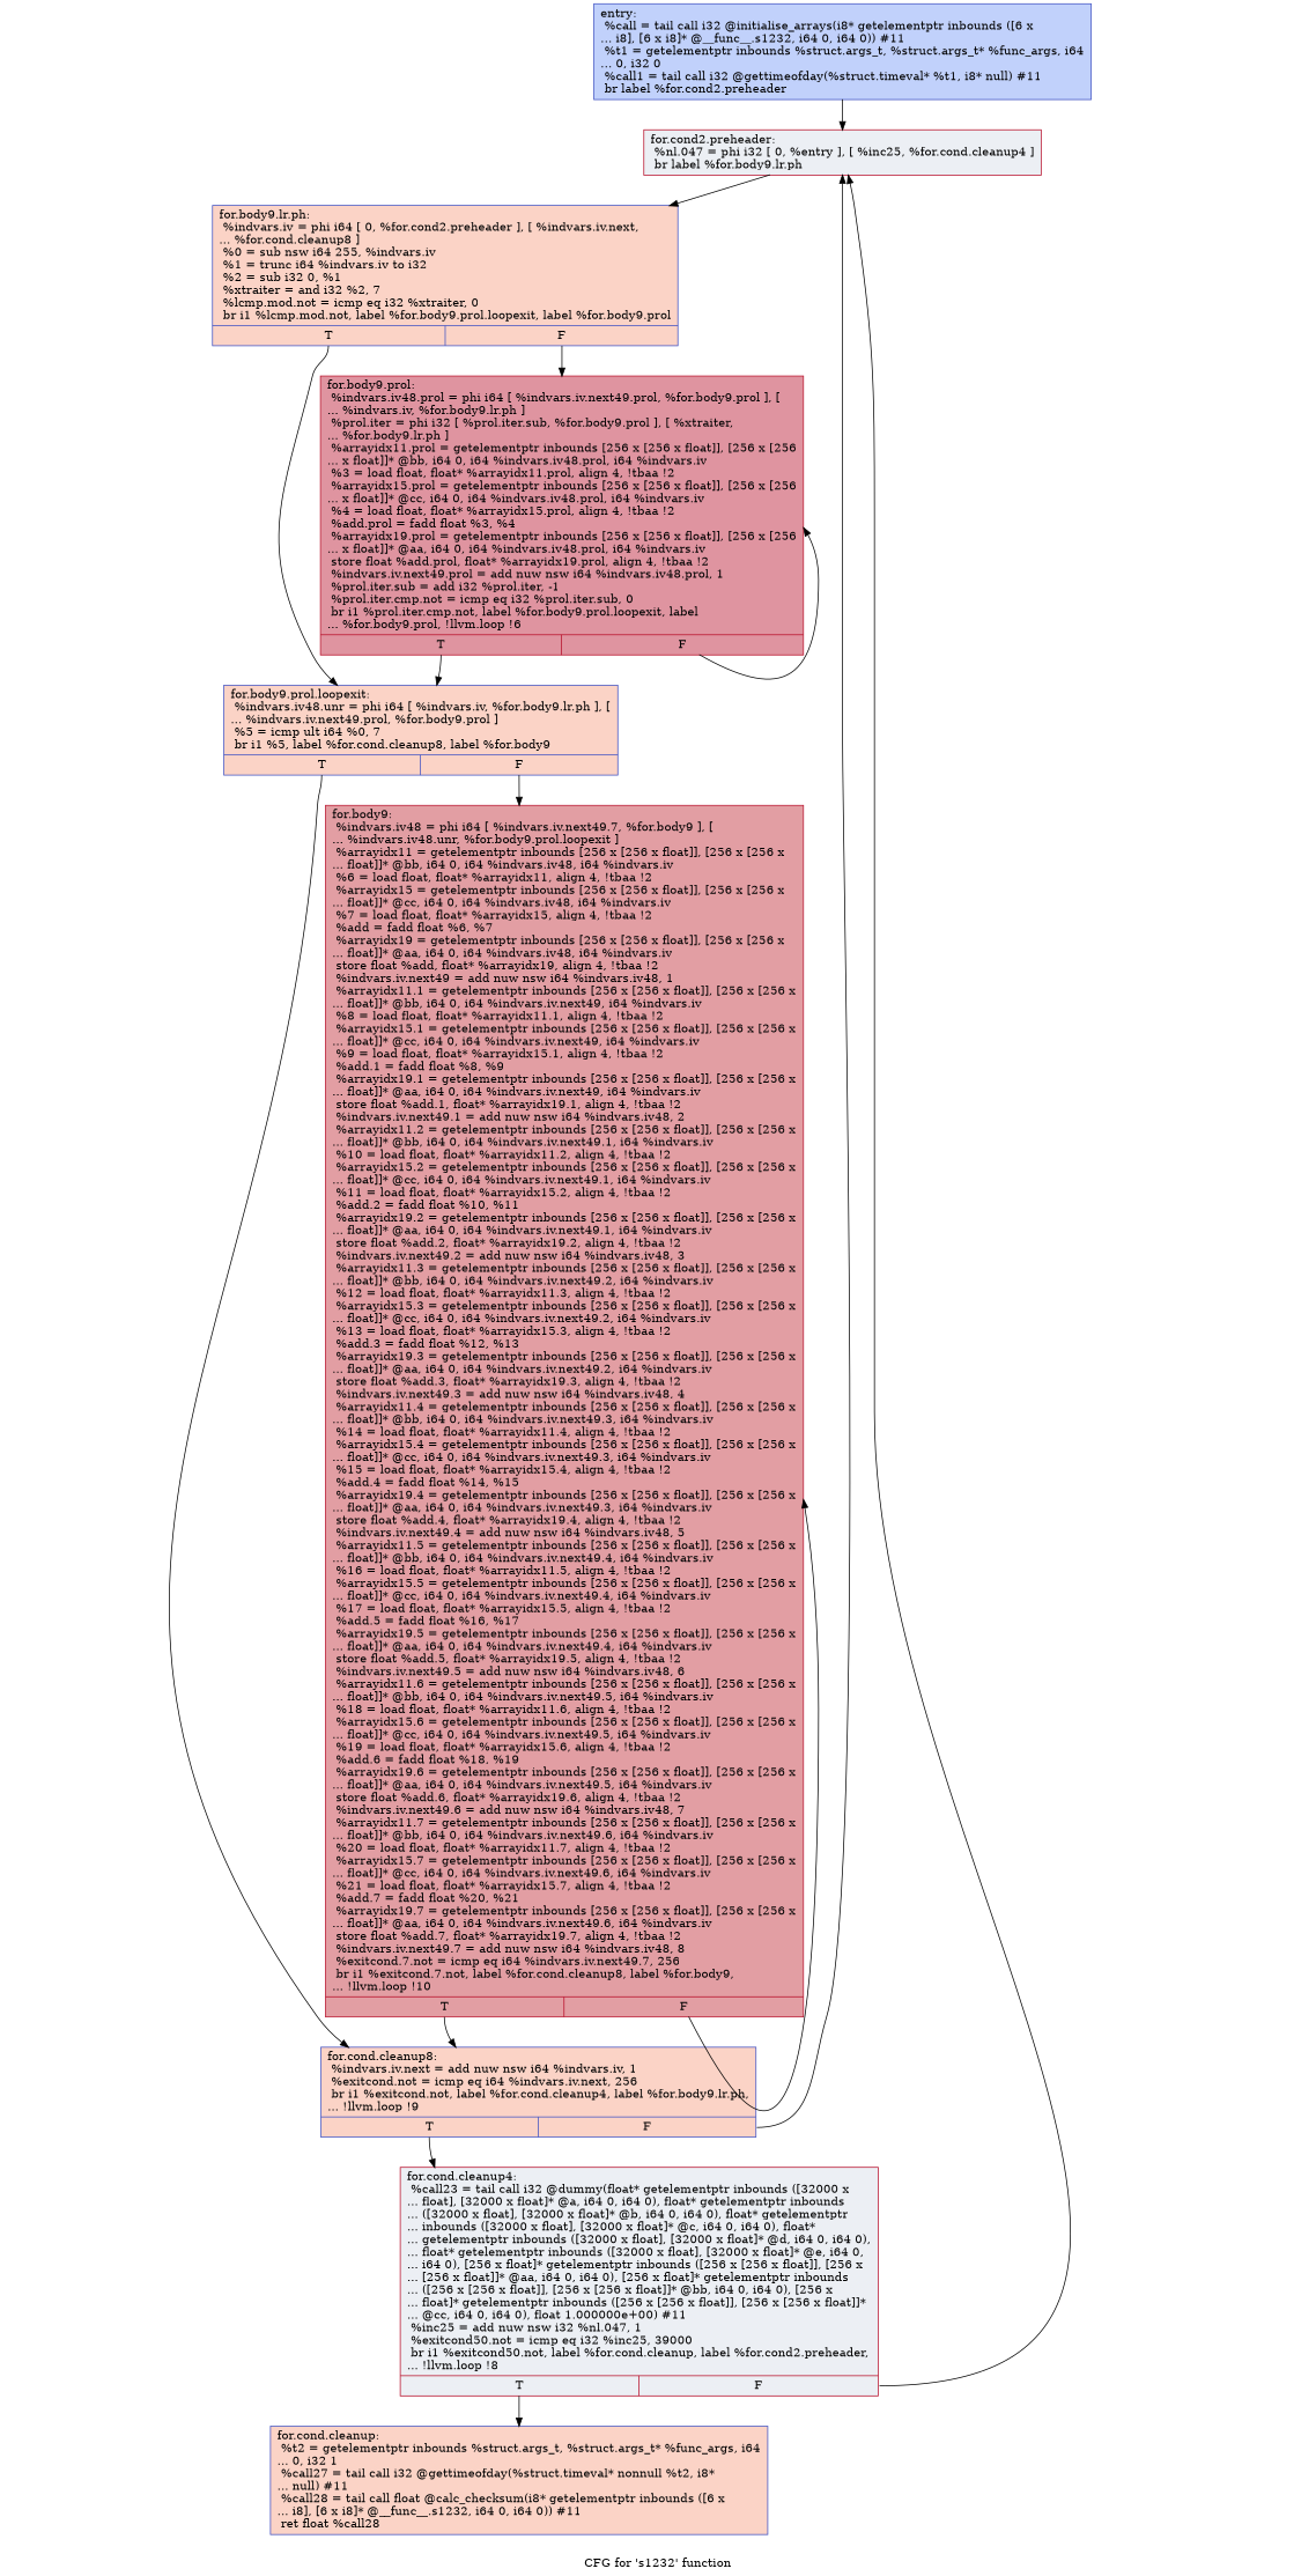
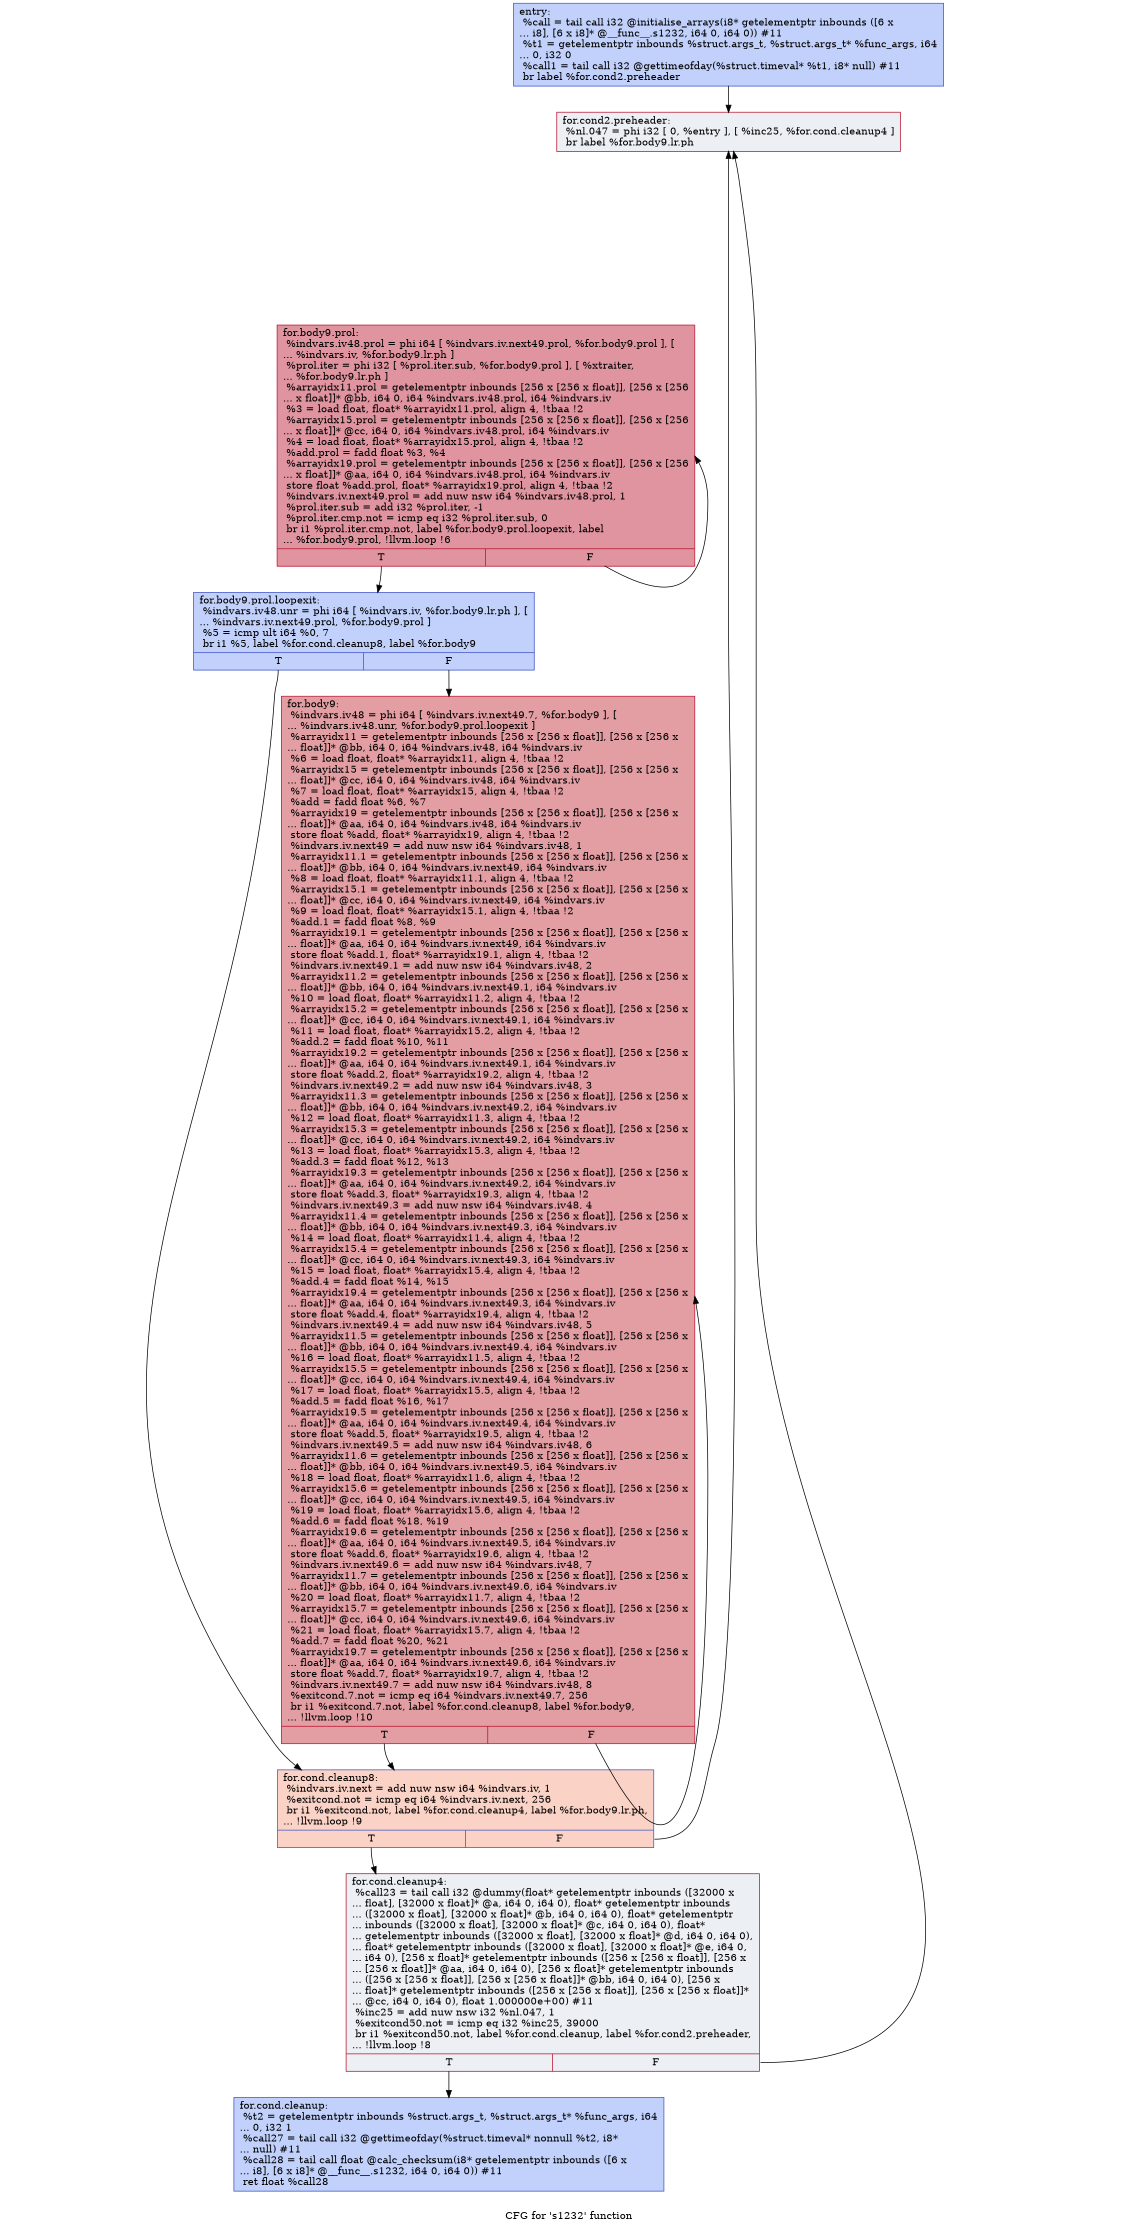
  digraph {
    label="CFG for 's1232' function"
    node [color="#3d50c3ff" fillcolor="#f59c7d70" shape=record style=filled]
    edge [tailport=s0]
    n1 [fillcolor="#7396f570" label="{entry:\l  %call = tail call i32 @initialise_arrays(i8* getelementptr inbounds ([6 x\l... i8], [6 x i8]* @__func__.s1232, i64 0, i64 0)) #11\l  %t1 = getelementptr inbounds %struct.args_t, %struct.args_t* %func_args, i64\l... 0, i32 0\l  %call1 = tail call i32 @gettimeofday(%struct.timeval* %t1, i8* null) #11\l  br label %for.cond2.preheader\l}"]
    n2 [color="#b70d28ff" fillcolor="#d4dbe670" label="{for.cond2.preheader:                              \l  %nl.047 = phi i32 [ 0, %entry ], [ %inc25, %for.cond.cleanup4 ]\l  br label %for.body9.lr.ph\l}"]
-   n3 [label="{for.body9.lr.ph:                                  \l  %indvars.iv = phi i64 [ 0, %for.cond2.preheader ], [ %indvars.iv.next,\l... %for.cond.cleanup8 ]\l  %0 = sub nsw i64 255, %indvars.iv\l  %1 = trunc i64 %indvars.iv to i32\l  %2 = sub i32 0, %1\l  %xtraiter = and i32 %2, 7\l  %lcmp.mod.not = icmp eq i32 %xtraiter, 0\l  br i1 %lcmp.mod.not, label %for.body9.prol.loopexit, label %for.body9.prol\l|{<s0>T|<s1>F}}"]
-   n4 [label="{for.body9.prol.loopexit:                          \l  %indvars.iv48.unr = phi i64 [ %indvars.iv, %for.body9.lr.ph ], [\l... %indvars.iv.next49.prol, %for.body9.prol ]\l  %5 = icmp ult i64 %0, 7\l  br i1 %5, label %for.cond.cleanup8, label %for.body9\l|{<s0>T|<s1>F}}"]
+   n4 [fillcolor="#7396f570" label="{for.body9.prol.loopexit:                          \l  %indvars.iv48.unr = phi i64 [ %indvars.iv, %for.body9.lr.ph ], [\l... %indvars.iv.next49.prol, %for.body9.prol ]\l  %5 = icmp ult i64 %0, 7\l  br i1 %5, label %for.cond.cleanup8, label %for.body9\l|{<s0>T|<s1>F}}"]
    n5 [color="#b70d28ff" fillcolor="#b70d2870" label="{for.body9.prol:                                   \l  %indvars.iv48.prol = phi i64 [ %indvars.iv.next49.prol, %for.body9.prol ], [\l... %indvars.iv, %for.body9.lr.ph ]\l  %prol.iter = phi i32 [ %prol.iter.sub, %for.body9.prol ], [ %xtraiter,\l... %for.body9.lr.ph ]\l  %arrayidx11.prol = getelementptr inbounds [256 x [256 x float]], [256 x [256\l... x float]]* @bb, i64 0, i64 %indvars.iv48.prol, i64 %indvars.iv\l  %3 = load float, float* %arrayidx11.prol, align 4, !tbaa !2\l  %arrayidx15.prol = getelementptr inbounds [256 x [256 x float]], [256 x [256\l... x float]]* @cc, i64 0, i64 %indvars.iv48.prol, i64 %indvars.iv\l  %4 = load float, float* %arrayidx15.prol, align 4, !tbaa !2\l  %add.prol = fadd float %3, %4\l  %arrayidx19.prol = getelementptr inbounds [256 x [256 x float]], [256 x [256\l... x float]]* @aa, i64 0, i64 %indvars.iv48.prol, i64 %indvars.iv\l  store float %add.prol, float* %arrayidx19.prol, align 4, !tbaa !2\l  %indvars.iv.next49.prol = add nuw nsw i64 %indvars.iv48.prol, 1\l  %prol.iter.sub = add i32 %prol.iter, -1\l  %prol.iter.cmp.not = icmp eq i32 %prol.iter.sub, 0\l  br i1 %prol.iter.cmp.not, label %for.body9.prol.loopexit, label\l... %for.body9.prol, !llvm.loop !6\l|{<s0>T|<s1>F}}"]
    n6 [label="{for.cond.cleanup8:                                \l  %indvars.iv.next = add nuw nsw i64 %indvars.iv, 1\l  %exitcond.not = icmp eq i64 %indvars.iv.next, 256\l  br i1 %exitcond.not, label %for.cond.cleanup4, label %for.body9.lr.ph,\l... !llvm.loop !9\l|{<s0>T|<s1>F}}"]
    n7 [color="#b70d28ff" fillcolor="#be242e70" label="{for.body9:                                        \l  %indvars.iv48 = phi i64 [ %indvars.iv.next49.7, %for.body9 ], [\l... %indvars.iv48.unr, %for.body9.prol.loopexit ]\l  %arrayidx11 = getelementptr inbounds [256 x [256 x float]], [256 x [256 x\l... float]]* @bb, i64 0, i64 %indvars.iv48, i64 %indvars.iv\l  %6 = load float, float* %arrayidx11, align 4, !tbaa !2\l  %arrayidx15 = getelementptr inbounds [256 x [256 x float]], [256 x [256 x\l... float]]* @cc, i64 0, i64 %indvars.iv48, i64 %indvars.iv\l  %7 = load float, float* %arrayidx15, align 4, !tbaa !2\l  %add = fadd float %6, %7\l  %arrayidx19 = getelementptr inbounds [256 x [256 x float]], [256 x [256 x\l... float]]* @aa, i64 0, i64 %indvars.iv48, i64 %indvars.iv\l  store float %add, float* %arrayidx19, align 4, !tbaa !2\l  %indvars.iv.next49 = add nuw nsw i64 %indvars.iv48, 1\l  %arrayidx11.1 = getelementptr inbounds [256 x [256 x float]], [256 x [256 x\l... float]]* @bb, i64 0, i64 %indvars.iv.next49, i64 %indvars.iv\l  %8 = load float, float* %arrayidx11.1, align 4, !tbaa !2\l  %arrayidx15.1 = getelementptr inbounds [256 x [256 x float]], [256 x [256 x\l... float]]* @cc, i64 0, i64 %indvars.iv.next49, i64 %indvars.iv\l  %9 = load float, float* %arrayidx15.1, align 4, !tbaa !2\l  %add.1 = fadd float %8, %9\l  %arrayidx19.1 = getelementptr inbounds [256 x [256 x float]], [256 x [256 x\l... float]]* @aa, i64 0, i64 %indvars.iv.next49, i64 %indvars.iv\l  store float %add.1, float* %arrayidx19.1, align 4, !tbaa !2\l  %indvars.iv.next49.1 = add nuw nsw i64 %indvars.iv48, 2\l  %arrayidx11.2 = getelementptr inbounds [256 x [256 x float]], [256 x [256 x\l... float]]* @bb, i64 0, i64 %indvars.iv.next49.1, i64 %indvars.iv\l  %10 = load float, float* %arrayidx11.2, align 4, !tbaa !2\l  %arrayidx15.2 = getelementptr inbounds [256 x [256 x float]], [256 x [256 x\l... float]]* @cc, i64 0, i64 %indvars.iv.next49.1, i64 %indvars.iv\l  %11 = load float, float* %arrayidx15.2, align 4, !tbaa !2\l  %add.2 = fadd float %10, %11\l  %arrayidx19.2 = getelementptr inbounds [256 x [256 x float]], [256 x [256 x\l... float]]* @aa, i64 0, i64 %indvars.iv.next49.1, i64 %indvars.iv\l  store float %add.2, float* %arrayidx19.2, align 4, !tbaa !2\l  %indvars.iv.next49.2 = add nuw nsw i64 %indvars.iv48, 3\l  %arrayidx11.3 = getelementptr inbounds [256 x [256 x float]], [256 x [256 x\l... float]]* @bb, i64 0, i64 %indvars.iv.next49.2, i64 %indvars.iv\l  %12 = load float, float* %arrayidx11.3, align 4, !tbaa !2\l  %arrayidx15.3 = getelementptr inbounds [256 x [256 x float]], [256 x [256 x\l... float]]* @cc, i64 0, i64 %indvars.iv.next49.2, i64 %indvars.iv\l  %13 = load float, float* %arrayidx15.3, align 4, !tbaa !2\l  %add.3 = fadd float %12, %13\l  %arrayidx19.3 = getelementptr inbounds [256 x [256 x float]], [256 x [256 x\l... float]]* @aa, i64 0, i64 %indvars.iv.next49.2, i64 %indvars.iv\l  store float %add.3, float* %arrayidx19.3, align 4, !tbaa !2\l  %indvars.iv.next49.3 = add nuw nsw i64 %indvars.iv48, 4\l  %arrayidx11.4 = getelementptr inbounds [256 x [256 x float]], [256 x [256 x\l... float]]* @bb, i64 0, i64 %indvars.iv.next49.3, i64 %indvars.iv\l  %14 = load float, float* %arrayidx11.4, align 4, !tbaa !2\l  %arrayidx15.4 = getelementptr inbounds [256 x [256 x float]], [256 x [256 x\l... float]]* @cc, i64 0, i64 %indvars.iv.next49.3, i64 %indvars.iv\l  %15 = load float, float* %arrayidx15.4, align 4, !tbaa !2\l  %add.4 = fadd float %14, %15\l  %arrayidx19.4 = getelementptr inbounds [256 x [256 x float]], [256 x [256 x\l... float]]* @aa, i64 0, i64 %indvars.iv.next49.3, i64 %indvars.iv\l  store float %add.4, float* %arrayidx19.4, align 4, !tbaa !2\l  %indvars.iv.next49.4 = add nuw nsw i64 %indvars.iv48, 5\l  %arrayidx11.5 = getelementptr inbounds [256 x [256 x float]], [256 x [256 x\l... float]]* @bb, i64 0, i64 %indvars.iv.next49.4, i64 %indvars.iv\l  %16 = load float, float* %arrayidx11.5, align 4, !tbaa !2\l  %arrayidx15.5 = getelementptr inbounds [256 x [256 x float]], [256 x [256 x\l... float]]* @cc, i64 0, i64 %indvars.iv.next49.4, i64 %indvars.iv\l  %17 = load float, float* %arrayidx15.5, align 4, !tbaa !2\l  %add.5 = fadd float %16, %17\l  %arrayidx19.5 = getelementptr inbounds [256 x [256 x float]], [256 x [256 x\l... float]]* @aa, i64 0, i64 %indvars.iv.next49.4, i64 %indvars.iv\l  store float %add.5, float* %arrayidx19.5, align 4, !tbaa !2\l  %indvars.iv.next49.5 = add nuw nsw i64 %indvars.iv48, 6\l  %arrayidx11.6 = getelementptr inbounds [256 x [256 x float]], [256 x [256 x\l... float]]* @bb, i64 0, i64 %indvars.iv.next49.5, i64 %indvars.iv\l  %18 = load float, float* %arrayidx11.6, align 4, !tbaa !2\l  %arrayidx15.6 = getelementptr inbounds [256 x [256 x float]], [256 x [256 x\l... float]]* @cc, i64 0, i64 %indvars.iv.next49.5, i64 %indvars.iv\l  %19 = load float, float* %arrayidx15.6, align 4, !tbaa !2\l  %add.6 = fadd float %18, %19\l  %arrayidx19.6 = getelementptr inbounds [256 x [256 x float]], [256 x [256 x\l... float]]* @aa, i64 0, i64 %indvars.iv.next49.5, i64 %indvars.iv\l  store float %add.6, float* %arrayidx19.6, align 4, !tbaa !2\l  %indvars.iv.next49.6 = add nuw nsw i64 %indvars.iv48, 7\l  %arrayidx11.7 = getelementptr inbounds [256 x [256 x float]], [256 x [256 x\l... float]]* @bb, i64 0, i64 %indvars.iv.next49.6, i64 %indvars.iv\l  %20 = load float, float* %arrayidx11.7, align 4, !tbaa !2\l  %arrayidx15.7 = getelementptr inbounds [256 x [256 x float]], [256 x [256 x\l... float]]* @cc, i64 0, i64 %indvars.iv.next49.6, i64 %indvars.iv\l  %21 = load float, float* %arrayidx15.7, align 4, !tbaa !2\l  %add.7 = fadd float %20, %21\l  %arrayidx19.7 = getelementptr inbounds [256 x [256 x float]], [256 x [256 x\l... float]]* @aa, i64 0, i64 %indvars.iv.next49.6, i64 %indvars.iv\l  store float %add.7, float* %arrayidx19.7, align 4, !tbaa !2\l  %indvars.iv.next49.7 = add nuw nsw i64 %indvars.iv48, 8\l  %exitcond.7.not = icmp eq i64 %indvars.iv.next49.7, 256\l  br i1 %exitcond.7.not, label %for.cond.cleanup8, label %for.body9,\l... !llvm.loop !10\l|{<s0>T|<s1>F}}"]
-   n8 [label="{for.cond.cleanup:                                 \l  %t2 = getelementptr inbounds %struct.args_t, %struct.args_t* %func_args, i64\l... 0, i32 1\l  %call27 = tail call i32 @gettimeofday(%struct.timeval* nonnull %t2, i8*\l... null) #11\l  %call28 = tail call float @calc_checksum(i8* getelementptr inbounds ([6 x\l... i8], [6 x i8]* @__func__.s1232, i64 0, i64 0)) #11\l  ret float %call28\l}"]
+   n8 [fillcolor="#7396f570" label="{for.cond.cleanup:                                 \l  %t2 = getelementptr inbounds %struct.args_t, %struct.args_t* %func_args, i64\l... 0, i32 1\l  %call27 = tail call i32 @gettimeofday(%struct.timeval* nonnull %t2, i8*\l... null) #11\l  %call28 = tail call float @calc_checksum(i8* getelementptr inbounds ([6 x\l... i8], [6 x i8]* @__func__.s1232, i64 0, i64 0)) #11\l  ret float %call28\l}"]
    n9 [color="#b70d28ff" fillcolor="#d4dbe670" label="{for.cond.cleanup4:                                \l  %call23 = tail call i32 @dummy(float* getelementptr inbounds ([32000 x\l... float], [32000 x float]* @a, i64 0, i64 0), float* getelementptr inbounds\l... ([32000 x float], [32000 x float]* @b, i64 0, i64 0), float* getelementptr\l... inbounds ([32000 x float], [32000 x float]* @c, i64 0, i64 0), float*\l... getelementptr inbounds ([32000 x float], [32000 x float]* @d, i64 0, i64 0),\l... float* getelementptr inbounds ([32000 x float], [32000 x float]* @e, i64 0,\l... i64 0), [256 x float]* getelementptr inbounds ([256 x [256 x float]], [256 x\l... [256 x float]]* @aa, i64 0, i64 0), [256 x float]* getelementptr inbounds\l... ([256 x [256 x float]], [256 x [256 x float]]* @bb, i64 0, i64 0), [256 x\l... float]* getelementptr inbounds ([256 x [256 x float]], [256 x [256 x float]]*\l... @cc, i64 0, i64 0), float 1.000000e+00) #11\l  %inc25 = add nuw nsw i32 %nl.047, 1\l  %exitcond50.not = icmp eq i32 %inc25, 39000\l  br i1 %exitcond50.not, label %for.cond.cleanup, label %for.cond2.preheader,\l... !llvm.loop !8\l|{<s0>T|<s1>F}}"]
    n1 -> n2
-   n2 -> n3
-   n3 -> n4
-   n3 -> n5 [tailport=s1]
    n4 -> n6
    n4 -> n7 [tailport=s1]
    n5 -> n4
    n5 -> n5 [tailport=s1]
    n6 -> n2 [tailport=s1]
    n6 -> n9
    n7 -> n6
    n7 -> n7 [tailport=s1]
    n9 -> n2 [tailport=s1]
    n9 -> n8
  }
